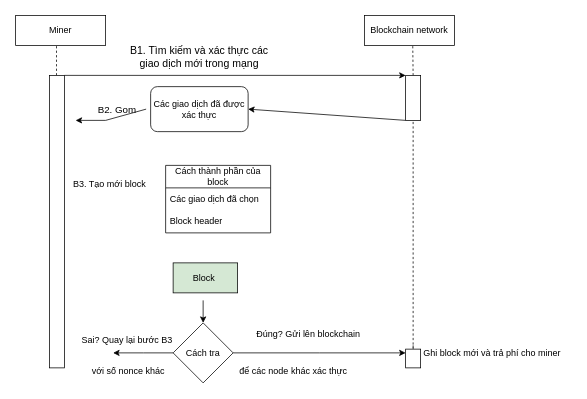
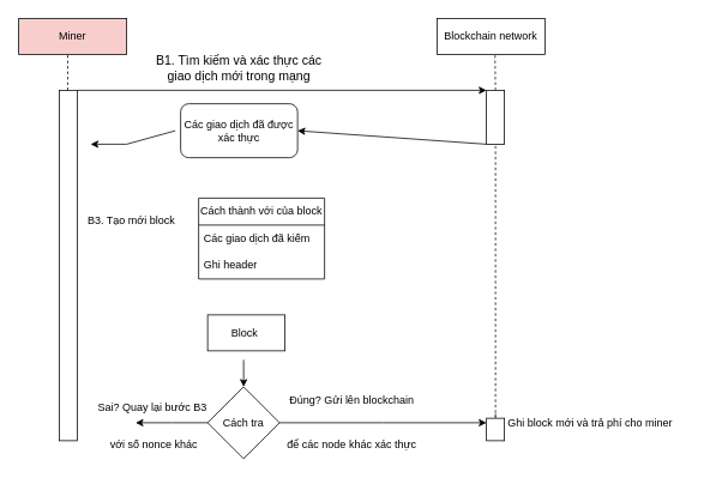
  <mxCell id="0" />
  <mxCell id="1" parent="0" />
- <mxCell id="2" value="Miner" style="rounded=0;whiteSpace=wrap;html=1;" vertex="1" parent="1"><mxGeometry x="20" y="20" width="120" height="40" as="geometry" /></mxCell>
+ <mxCell id="2" value="Miner" style="rounded=0;whiteSpace=wrap;html=1;fillColor=#f8cecc;" vertex="1" parent="1"><mxGeometry x="20" y="20" width="120" height="40" as="geometry" /></mxCell>
  <mxCell id="3" value="Blockchain network" style="rounded=0;whiteSpace=wrap;html=1;" vertex="1" parent="1"><mxGeometry x="485" y="20" width="120" height="40" as="geometry" /></mxCell>
  <mxCell id="4" value="" style="endArrow=none;dashed=1;html=1;rounded=0;" edge="1" parent="1"><mxGeometry width="50" height="50" relative="1" as="geometry"><mxPoint x="74.5" y="100" as="sourcePoint" /><mxPoint x="74.5" y="60" as="targetPoint" /></mxGeometry></mxCell>
  <mxCell id="5" value="" style="rounded=0;whiteSpace=wrap;html=1;" vertex="1" parent="1"><mxGeometry x="65" y="100" width="20" height="390" as="geometry" /></mxCell>
  <mxCell id="6" value="" style="endArrow=none;dashed=1;html=1;rounded=0;" edge="1" parent="1"><mxGeometry width="50" height="50" relative="1" as="geometry"><mxPoint x="550" y="100" as="sourcePoint" /><mxPoint x="549.5" y="60" as="targetPoint" /><Array as="points"><mxPoint x="549.5" y="60" /></Array></mxGeometry></mxCell>
  <mxCell id="7" value="" style="rounded=0;whiteSpace=wrap;html=1;" vertex="1" parent="1"><mxGeometry x="540" y="100" width="20" height="60" as="geometry" /></mxCell>
  <mxCell id="8" value="" style="endArrow=classic;html=1;rounded=0;entryX=0;entryY=0;entryDx=0;entryDy=0;exitX=1;exitY=0;exitDx=0;exitDy=0;" edge="1" parent="1" source="5" target="7"><mxGeometry width="50" height="50" relative="1" as="geometry"><mxPoint x="240" y="250" as="sourcePoint" /><mxPoint x="290" y="200" as="targetPoint" /></mxGeometry></mxCell>
  <mxCell id="9" value="&lt;font style=&quot;font-size: 14px;&quot;&gt;B1. Tìm kiếm và xác thực các giao dịch mới trong mạng&lt;/font&gt;" style="text;html=1;align=center;verticalAlign=middle;whiteSpace=wrap;rounded=0;" vertex="1" parent="1"><mxGeometry x="160" y="60" width="210" height="30" as="geometry" /></mxCell>
  <mxCell id="10" value="Các giao dịch đã được xác thực" style="rounded=1;whiteSpace=wrap;html=1;" vertex="1" parent="1"><mxGeometry x="200" y="115" width="130" height="60" as="geometry" /></mxCell>
  <mxCell id="11" value="" style="endArrow=classic;html=1;rounded=0;exitX=0;exitY=1;exitDx=0;exitDy=0;entryX=1;entryY=0.5;entryDx=0;entryDy=0;" edge="1" parent="1" source="7" target="10"><mxGeometry width="50" height="50" relative="1" as="geometry"><mxPoint x="240" y="250" as="sourcePoint" /><mxPoint x="340" y="150" as="targetPoint" /></mxGeometry></mxCell>
  <mxCell id="12" value="" style="endArrow=classic;html=1;rounded=0;exitX=-0.046;exitY=0.5;exitDx=0;exitDy=0;exitPerimeter=0;" edge="1" parent="1" source="10"><mxGeometry width="50" height="50" relative="1" as="geometry"><mxPoint x="240" y="250" as="sourcePoint" /><mxPoint x="100" y="160" as="targetPoint" /><Array as="points"><mxPoint x="140" y="160" /></Array></mxGeometry></mxCell>
- <mxCell id="13" value="&lt;font style=&quot;font-size: 13px;&quot;&gt;B2. Gom&lt;/font&gt;" style="text;html=1;align=center;verticalAlign=middle;resizable=0;points=[];autosize=1;strokeColor=none;fillColor=none;" vertex="1" parent="1"><mxGeometry x="120" y="130" width="70" height="30" as="geometry" /></mxCell>
  <mxCell id="14" value="B3. Tạo mới block" style="text;html=1;align=center;verticalAlign=middle;resizable=0;points=[];autosize=1;strokeColor=none;fillColor=none;" vertex="1" parent="1"><mxGeometry x="85" y="230" width="120" height="30" as="geometry" /></mxCell>
  <mxCell id="15" style="edgeStyle=orthogonalEdgeStyle;rounded=0;orthogonalLoop=1;jettySize=auto;html=1;exitX=0.5;exitY=1;exitDx=0;exitDy=0;" edge="1" parent="1" source="5" target="5"><mxGeometry relative="1" as="geometry" /></mxCell>
- <mxCell id="16" value="Cách thành phần của block" style="swimlane;fontStyle=0;childLayout=stackLayout;horizontal=1;startSize=30;horizontalStack=0;resizeParent=1;resizeParentMax=0;resizeLast=0;collapsible=1;marginBottom=0;whiteSpace=wrap;html=1;" vertex="1" parent="1"><mxGeometry x="220" y="220" width="140" height="90" as="geometry" /></mxCell>
- <mxCell id="17" value="Các giao dịch đã chọn" style="text;strokeColor=none;fillColor=none;align=left;verticalAlign=middle;spacingLeft=4;spacingRight=4;overflow=hidden;points=[[0,0.5],[1,0.5]];portConstraint=eastwest;rotatable=0;whiteSpace=wrap;html=1;" vertex="1" parent="16"><mxGeometry y="30" width="140" height="30" as="geometry" /></mxCell>
- <mxCell id="18" value="Block header" style="text;strokeColor=none;fillColor=none;align=left;verticalAlign=middle;spacingLeft=4;spacingRight=4;overflow=hidden;points=[[0,0.5],[1,0.5]];portConstraint=eastwest;rotatable=0;whiteSpace=wrap;html=1;" vertex="1" parent="16"><mxGeometry y="60" width="140" height="30" as="geometry" /></mxCell>
- <mxCell id="19" value="Block&amp;nbsp;" style="rounded=0;whiteSpace=wrap;html=1;fillColor=#d5e8d4;" vertex="1" parent="1"><mxGeometry x="230" y="350" width="86" height="40" as="geometry" /></mxCell>
+ <mxCell id="16" value="Cách thành với của block" style="swimlane;fontStyle=0;childLayout=stackLayout;horizontal=1;startSize=30;horizontalStack=0;resizeParent=1;resizeParentMax=0;resizeLast=0;collapsible=1;marginBottom=0;whiteSpace=wrap;html=1;" vertex="1" parent="1"><mxGeometry x="220" y="220" width="140" height="90" as="geometry" /></mxCell>
+ <mxCell id="17" value="Các giao dịch đã kiếm" style="text;strokeColor=none;fillColor=none;align=left;verticalAlign=middle;spacingLeft=4;spacingRight=4;overflow=hidden;points=[[0,0.5],[1,0.5]];portConstraint=eastwest;rotatable=0;whiteSpace=wrap;html=1;" vertex="1" parent="16"><mxGeometry y="30" width="140" height="30" as="geometry" /></mxCell>
+ <mxCell id="18" value="Ghi header" style="text;strokeColor=none;fillColor=none;align=left;verticalAlign=middle;spacingLeft=4;spacingRight=4;overflow=hidden;points=[[0,0.5],[1,0.5]];portConstraint=eastwest;rotatable=0;whiteSpace=wrap;html=1;" vertex="1" parent="16"><mxGeometry y="60" width="140" height="30" as="geometry" /></mxCell>
+ <mxCell id="19" value="Block&amp;nbsp;" style="rounded=0;whiteSpace=wrap;html=1;" vertex="1" parent="1"><mxGeometry x="230" y="350" width="86" height="40" as="geometry" /></mxCell>
  <mxCell id="20" style="edgeStyle=orthogonalEdgeStyle;rounded=0;orthogonalLoop=1;jettySize=auto;html=1;" edge="1" parent="1" source="22"><mxGeometry relative="1" as="geometry"><mxPoint x="150" y="470" as="targetPoint" /></mxGeometry></mxCell>
  <mxCell id="21" style="edgeStyle=orthogonalEdgeStyle;rounded=0;orthogonalLoop=1;jettySize=auto;html=1;exitX=1;exitY=0.5;exitDx=0;exitDy=0;" edge="1" parent="1" source="22"><mxGeometry relative="1" as="geometry"><mxPoint x="540" y="470" as="targetPoint" /></mxGeometry></mxCell>
  <mxCell id="22" value="Cách tra" style="rhombus;whiteSpace=wrap;html=1;" vertex="1" parent="1"><mxGeometry x="230" y="430" width="80" height="80" as="geometry" /></mxCell>
  <mxCell id="23" value="" style="endArrow=classic;html=1;rounded=0;entryX=0.5;entryY=0;entryDx=0;entryDy=0;" edge="1" parent="1" target="22"><mxGeometry width="50" height="50" relative="1" as="geometry"><mxPoint x="270" y="400" as="sourcePoint" /><mxPoint x="290" y="190" as="targetPoint" /></mxGeometry></mxCell>
  <mxCell id="24" value="Sai? Quay lại bước B3&amp;nbsp;" style="text;html=1;align=center;verticalAlign=middle;resizable=0;points=[];autosize=1;strokeColor=none;fillColor=none;" vertex="1" parent="1"><mxGeometry x="95" y="438" width="150" height="30" as="geometry" /></mxCell>
  <mxCell id="25" value="với số nonce khác" style="text;html=1;align=center;verticalAlign=middle;resizable=0;points=[];autosize=1;strokeColor=none;fillColor=none;" vertex="1" parent="1"><mxGeometry x="110" y="480" width="120" height="30" as="geometry" /></mxCell>
- <mxCell id="26" value="Đúng? Gửi lên blockchain" style="text;html=1;align=center;verticalAlign=middle;resizable=0;points=[];autosize=1;strokeColor=none;fillColor=none;" vertex="1" parent="1"><mxGeometry x="330" y="430" width="160" height="30" as="geometry" /></mxCell>
+ <mxCell id="26" value="Đúng? Gửi lên blockchain" style="text;html=1;align=center;verticalAlign=middle;resizable=0;points=[];autosize=1;strokeColor=none;fillColor=none;" vertex="1" parent="1"><mxGeometry x="310" y="430" width="160" height="30" as="geometry" /></mxCell>
  <mxCell id="27" value="để các node khác xác thực" style="text;html=1;align=center;verticalAlign=middle;resizable=0;points=[];autosize=1;strokeColor=none;fillColor=none;rotation=0;" vertex="1" parent="1"><mxGeometry x="305" y="480" width="170" height="30" as="geometry" /></mxCell>
  <mxCell id="28" value="" style="endArrow=none;dashed=1;html=1;rounded=0;entryX=0.5;entryY=1;entryDx=0;entryDy=0;" edge="1" parent="1" source="31" target="7"><mxGeometry width="50" height="50" relative="1" as="geometry"><mxPoint x="550" y="460" as="sourcePoint" /><mxPoint x="290" y="190" as="targetPoint" /><Array as="points" /></mxGeometry></mxCell>
  <mxCell id="29" value="Ghi block mới và trả phí cho miner" style="text;html=1;align=center;verticalAlign=middle;resizable=0;points=[];autosize=1;strokeColor=none;fillColor=none;" vertex="1" parent="1"><mxGeometry x="550" y="455" width="210" height="30" as="geometry" /></mxCell>
  <mxCell id="30" value="" style="endArrow=none;dashed=1;html=1;rounded=0;entryX=0.5;entryY=1;entryDx=0;entryDy=0;" edge="1" parent="1" target="31"><mxGeometry width="50" height="50" relative="1" as="geometry"><mxPoint x="550" y="460" as="sourcePoint" /><mxPoint x="550" y="160" as="targetPoint" /><Array as="points" /></mxGeometry></mxCell>
  <mxCell id="31" value="" style="rounded=0;whiteSpace=wrap;html=1;" vertex="1" parent="1"><mxGeometry x="540" y="465" width="20" height="25" as="geometry" /></mxCell>
